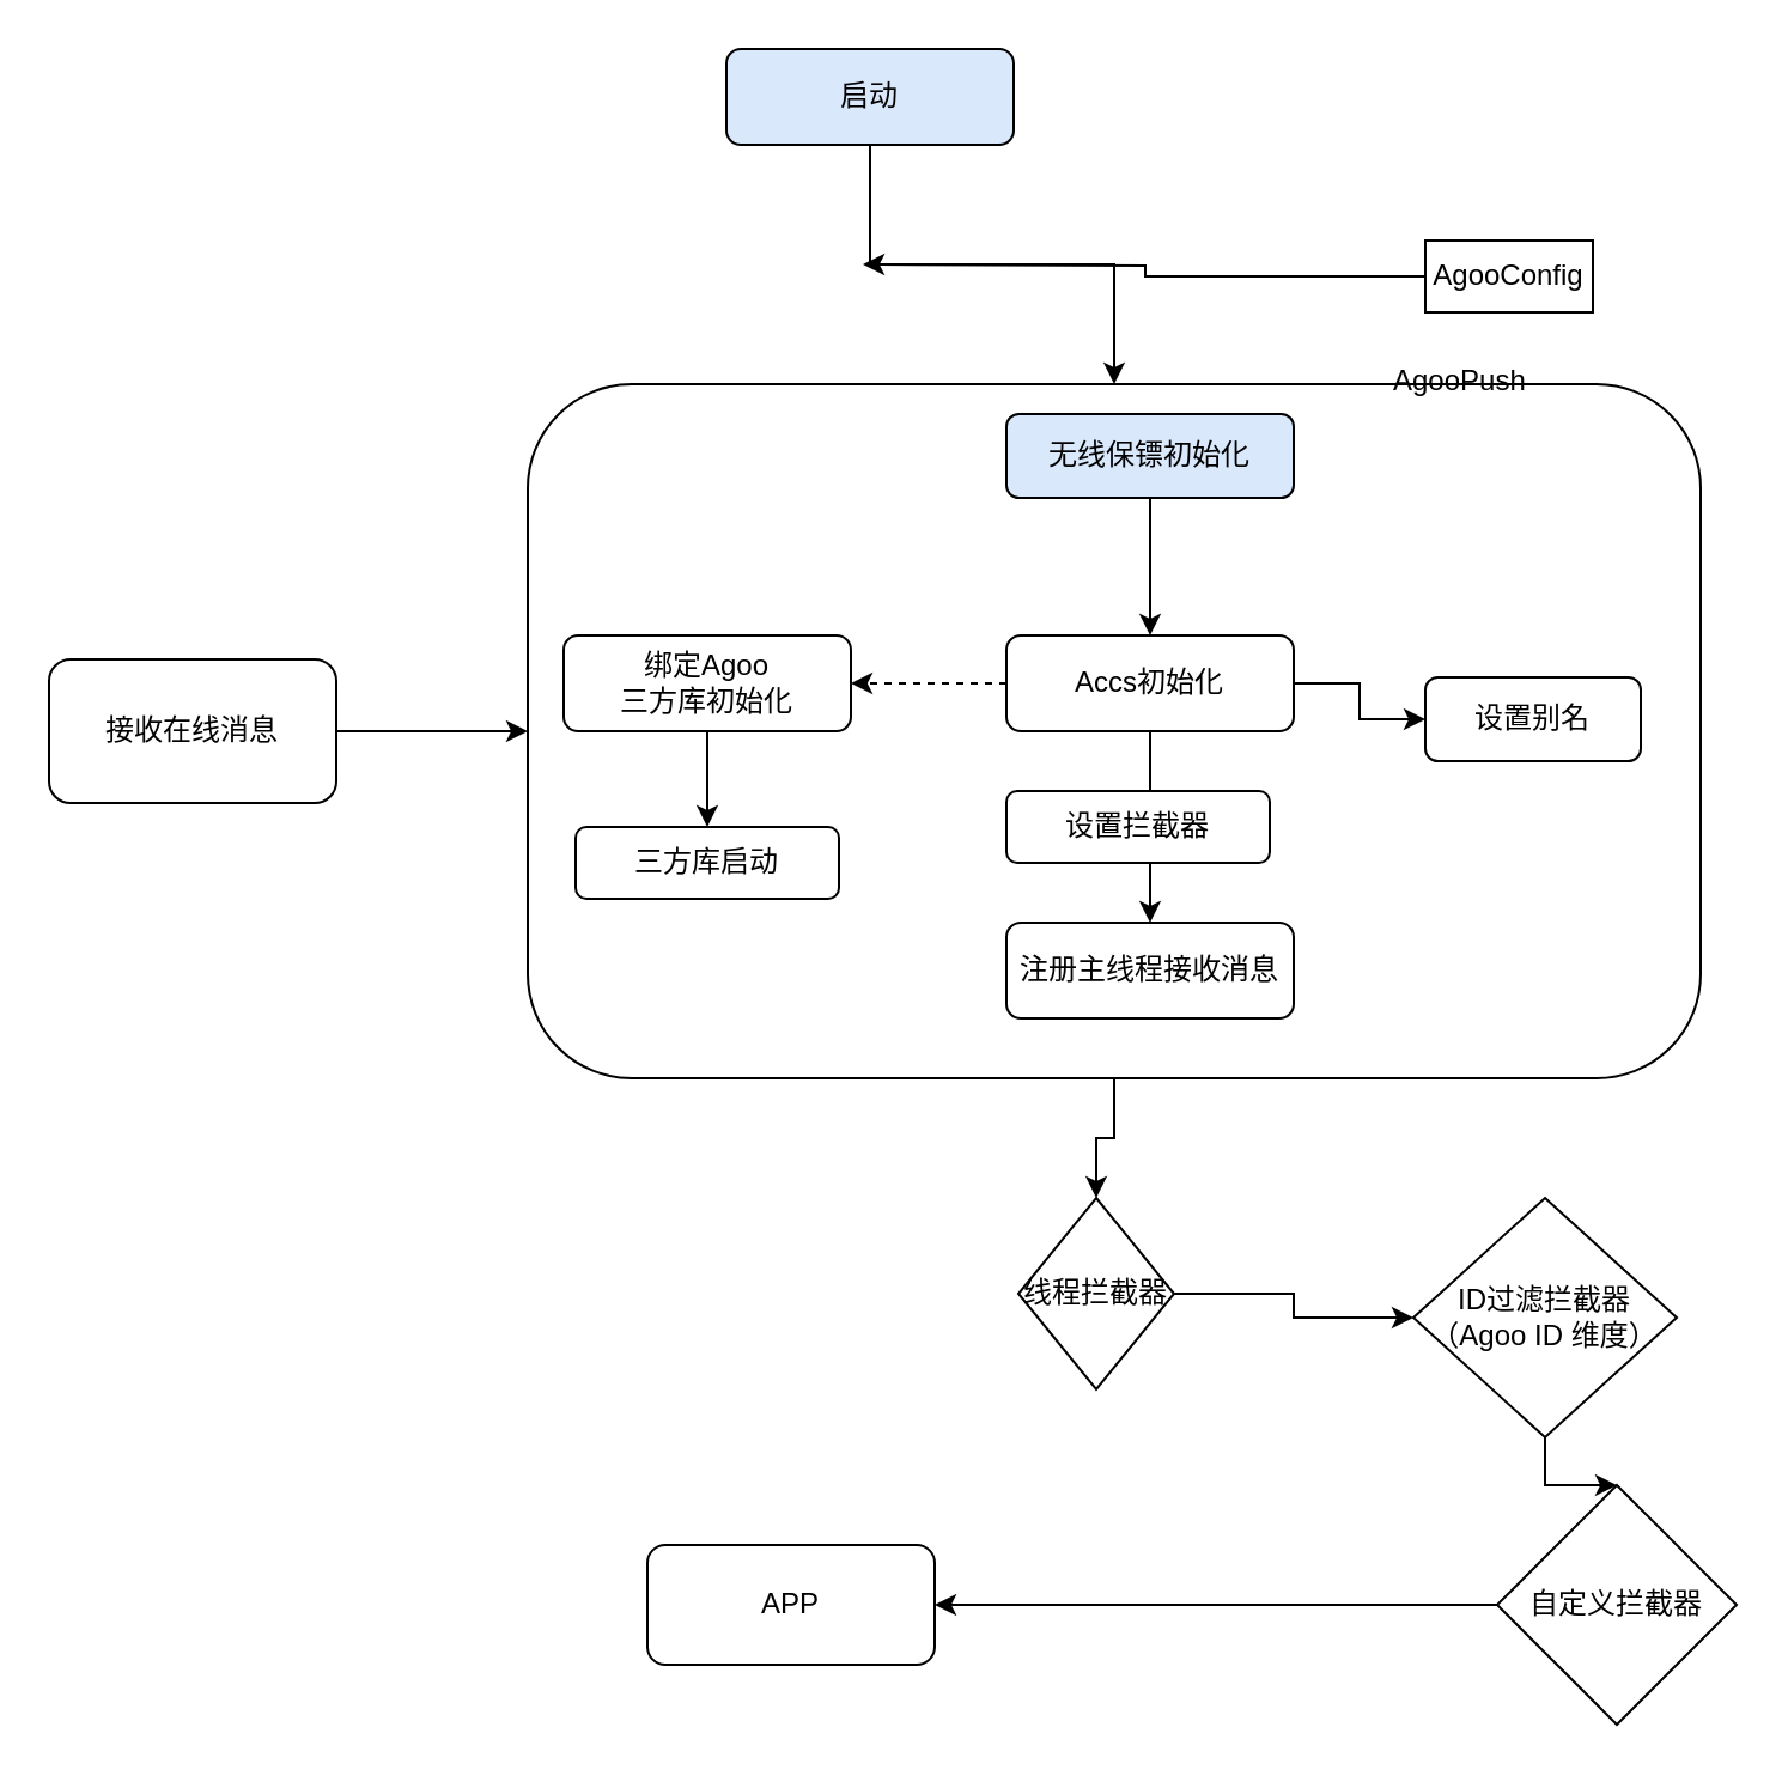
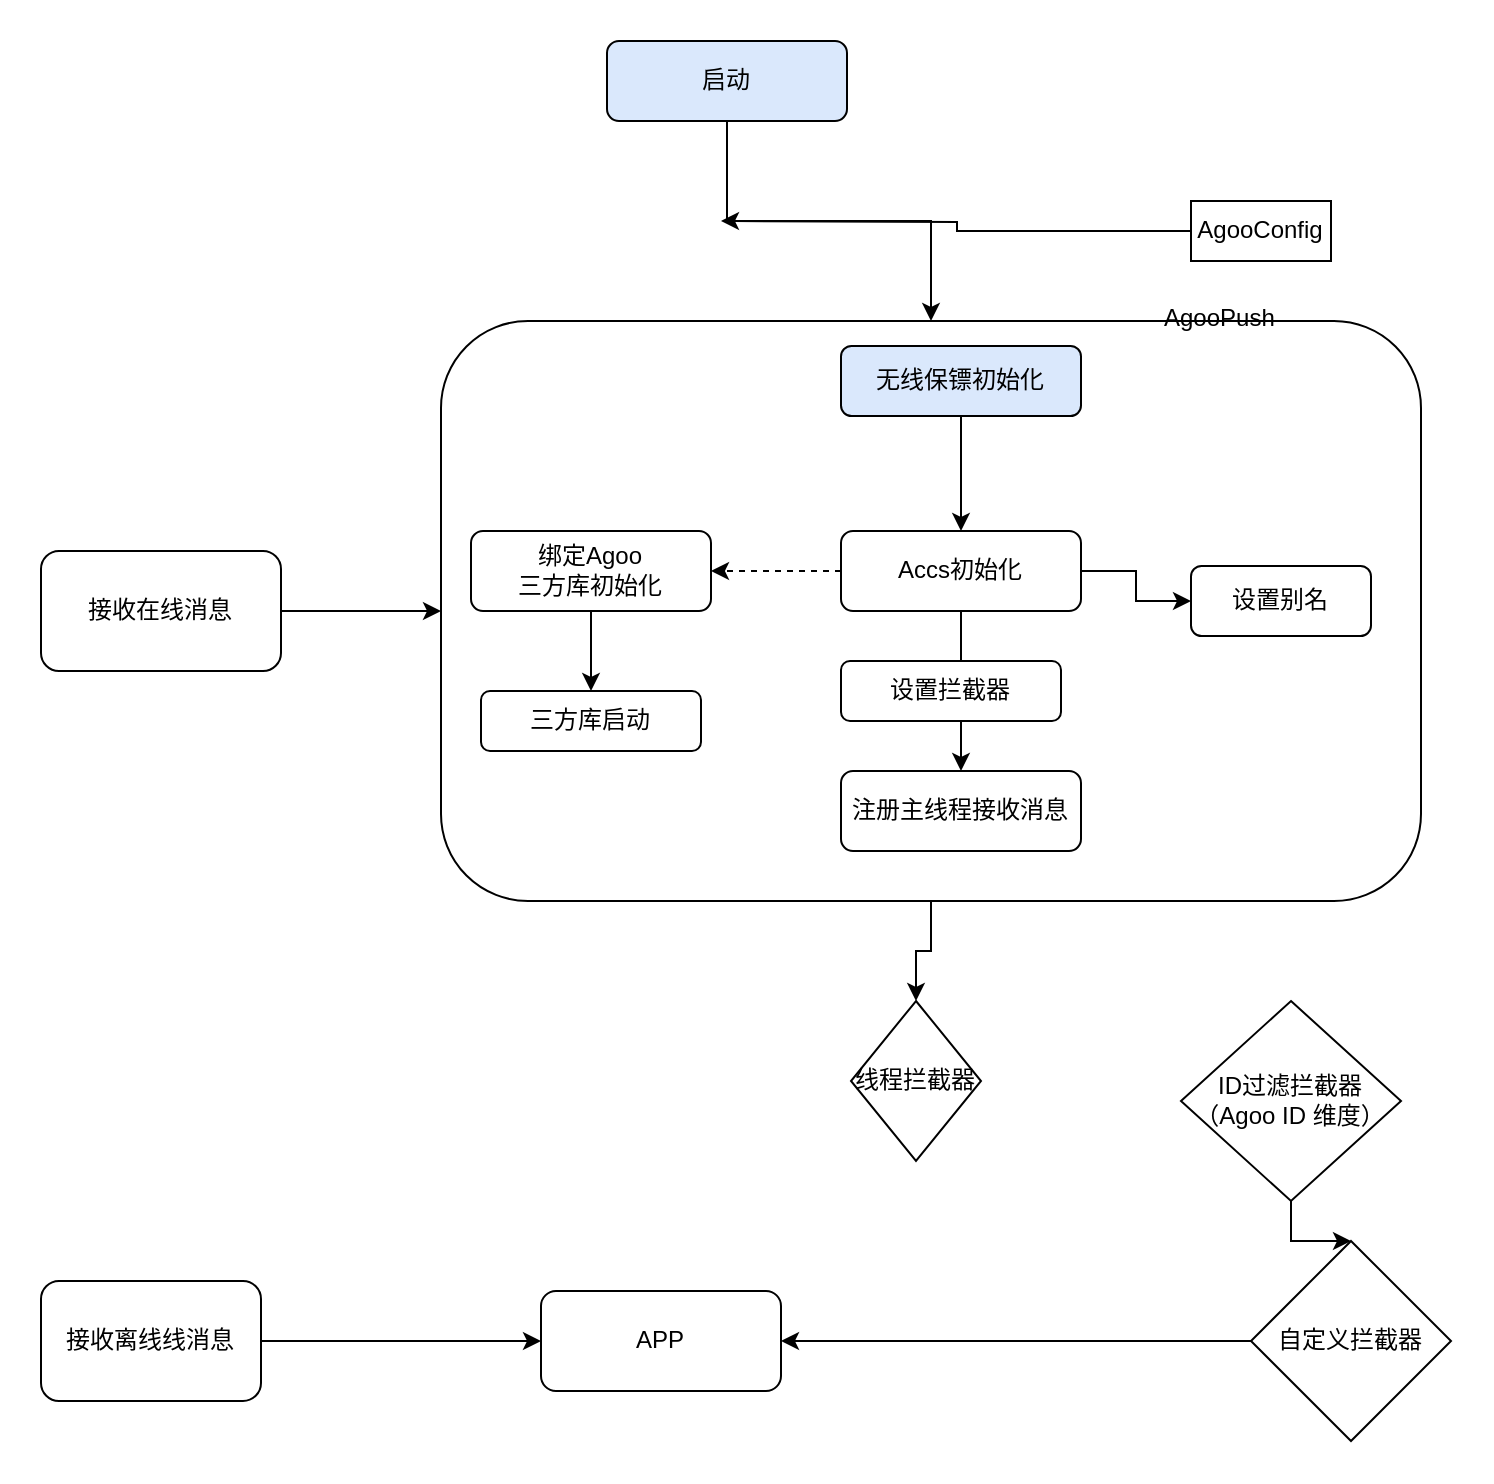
  <mxCell id="0" />
  <mxCell id="1" parent="0" />
  <mxCell id="2" style="edgeStyle=orthogonalEdgeStyle;rounded=0;orthogonalLoop=1;jettySize=auto;html=1;entryX=0.5;entryY=0;entryDx=0;entryDy=0;" edge="1" parent="1" source="3" target="9"><mxGeometry relative="1" as="geometry" /></mxCell>
  <mxCell id="3" value="启动" style="rounded=1;whiteSpace=wrap;html=1;fillColor=#dae8fc;" vertex="1" parent="1"><mxGeometry x="303" y="20" width="120" height="40" as="geometry" /></mxCell>
  <mxCell id="4" style="edgeStyle=orthogonalEdgeStyle;rounded=0;orthogonalLoop=1;jettySize=auto;html=1;entryX=0;entryY=0.5;entryDx=0;entryDy=0;" edge="1" parent="1" source="5" target="9"><mxGeometry relative="1" as="geometry" /></mxCell>
  <mxCell id="5" value="接收在线消息" style="rounded=1;whiteSpace=wrap;html=1;" vertex="1" parent="1"><mxGeometry x="20" y="275" width="120" height="60" as="geometry" /></mxCell>
+ <mxCell id="6" style="edgeStyle=orthogonalEdgeStyle;rounded=0;orthogonalLoop=1;jettySize=auto;html=1;entryX=0;entryY=0.5;entryDx=0;entryDy=0;" edge="1" parent="1" source="7" target="13"><mxGeometry relative="1" as="geometry"><mxPoint x="155" y="410" as="targetPoint" /></mxGeometry></mxCell>
+ <mxCell id="7" value="&lt;span style=&quot;white-space: normal&quot;&gt;接收离线线消息&lt;/span&gt;" style="rounded=1;whiteSpace=wrap;html=1;fillColor=none;" vertex="1" parent="1"><mxGeometry x="20" y="640" width="110" height="60" as="geometry" /></mxCell>
  <mxCell id="8" style="edgeStyle=orthogonalEdgeStyle;rounded=0;orthogonalLoop=1;jettySize=auto;html=1;entryX=0.5;entryY=0;entryDx=0;entryDy=0;" edge="1" parent="1" source="9" target="15"><mxGeometry relative="1" as="geometry" /></mxCell>
  <mxCell id="9" value="" style="rounded=1;whiteSpace=wrap;html=1;fillColor=none;" vertex="1" parent="1"><mxGeometry x="220" y="160" width="490" height="290" as="geometry" /></mxCell>
  <mxCell id="10" style="edgeStyle=orthogonalEdgeStyle;rounded=0;orthogonalLoop=1;jettySize=auto;html=1;" edge="1" parent="1" source="11"><mxGeometry relative="1" as="geometry"><mxPoint x="360" y="110" as="targetPoint" /></mxGeometry></mxCell>
  <mxCell id="11" value="AgooConfig" style="rounded=0;whiteSpace=wrap;html=1;glass=0;fillColor=none;" vertex="1" parent="1"><mxGeometry x="595" y="100" width="70" height="30" as="geometry" /></mxCell>
  <mxCell id="12" style="edgeStyle=orthogonalEdgeStyle;rounded=0;orthogonalLoop=1;jettySize=auto;html=1;entryX=1;entryY=0.5;entryDx=0;entryDy=0;exitX=0;exitY=0.5;exitDx=0;exitDy=0;" edge="1" parent="1" source="18" target="13"><mxGeometry relative="1" as="geometry"><mxPoint x="630" y="550" as="sourcePoint" /></mxGeometry></mxCell>
  <mxCell id="13" value="APP" style="rounded=1;whiteSpace=wrap;html=1;glass=0;fillColor=none;" vertex="1" parent="1"><mxGeometry x="270" y="645" width="120" height="50" as="geometry" /></mxCell>
- <mxCell id="14" style="edgeStyle=orthogonalEdgeStyle;rounded=0;orthogonalLoop=1;jettySize=auto;html=1;entryX=0;entryY=0.5;entryDx=0;entryDy=0;" edge="1" parent="1" source="15" target="17"><mxGeometry relative="1" as="geometry" /></mxCell>
  <mxCell id="15" value="线程拦截器" style="rhombus;whiteSpace=wrap;html=1;" vertex="1" parent="1"><mxGeometry x="425" y="500" width="65" height="80" as="geometry" /></mxCell>
  <mxCell id="16" style="edgeStyle=orthogonalEdgeStyle;rounded=0;orthogonalLoop=1;jettySize=auto;html=1;entryX=0.5;entryY=0;entryDx=0;entryDy=0;" edge="1" parent="1" source="17" target="18"><mxGeometry relative="1" as="geometry" /></mxCell>
  <mxCell id="17" value="ID过滤拦截器&lt;br&gt;（Agoo ID 维度）" style="rhombus;whiteSpace=wrap;html=1;" vertex="1" parent="1"><mxGeometry x="590" y="500" width="110" height="100" as="geometry" /></mxCell>
  <mxCell id="18" value="自定义拦截器" style="rhombus;whiteSpace=wrap;html=1;" vertex="1" parent="1"><mxGeometry x="625" y="620" width="100" height="100" as="geometry" /></mxCell>
  <mxCell id="19" value="AgooPush" style="text;html=1;" vertex="1" parent="1"><mxGeometry x="580" y="145" width="80" height="30" as="geometry" /></mxCell>
  <mxCell id="20" style="edgeStyle=orthogonalEdgeStyle;rounded=0;orthogonalLoop=1;jettySize=auto;html=1;entryX=0.5;entryY=0;entryDx=0;entryDy=0;" edge="1" parent="1" source="21" target="25"><mxGeometry relative="1" as="geometry" /></mxCell>
  <mxCell id="21" value="无线保镖初始化" style="rounded=1;whiteSpace=wrap;html=1;fillColor=#dae8fc;" vertex="1" parent="1"><mxGeometry x="420" y="172.5" width="120" height="35" as="geometry" /></mxCell>
  <mxCell id="22" style="edgeStyle=orthogonalEdgeStyle;rounded=0;orthogonalLoop=1;jettySize=auto;html=1;entryX=0;entryY=0.5;entryDx=0;entryDy=0;" edge="1" parent="1" source="25" target="30"><mxGeometry relative="1" as="geometry" /></mxCell>
  <mxCell id="23" value="" style="edgeStyle=orthogonalEdgeStyle;rounded=0;orthogonalLoop=1;jettySize=auto;html=1;dashed=1;" edge="1" parent="1" source="25" target="28"><mxGeometry relative="1" as="geometry" /></mxCell>
  <mxCell id="24" value="" style="edgeStyle=orthogonalEdgeStyle;rounded=0;orthogonalLoop=1;jettySize=auto;html=1;" edge="1" parent="1" source="25" target="26"><mxGeometry relative="1" as="geometry" /></mxCell>
  <mxCell id="25" value="Accs初始化" style="rounded=1;whiteSpace=wrap;html=1;" vertex="1" parent="1"><mxGeometry x="420" y="265" width="120" height="40" as="geometry" /></mxCell>
  <mxCell id="26" value="注册主线程接收消息" style="rounded=1;whiteSpace=wrap;html=1;" vertex="1" parent="1"><mxGeometry x="420" y="385" width="120" height="40" as="geometry" /></mxCell>
  <mxCell id="27" value="" style="edgeStyle=orthogonalEdgeStyle;rounded=0;orthogonalLoop=1;jettySize=auto;html=1;" edge="1" parent="1" source="28" target="29"><mxGeometry relative="1" as="geometry" /></mxCell>
  <mxCell id="28" value="绑定Agoo&lt;br&gt;三方库初始化" style="rounded=1;whiteSpace=wrap;html=1;" vertex="1" parent="1"><mxGeometry x="235" y="265" width="120" height="40" as="geometry" /></mxCell>
  <mxCell id="29" value="三方库启动" style="rounded=1;whiteSpace=wrap;html=1;" vertex="1" parent="1"><mxGeometry x="240" y="345" width="110" height="30" as="geometry" /></mxCell>
  <mxCell id="30" value="设置别名" style="rounded=1;whiteSpace=wrap;html=1;" vertex="1" parent="1"><mxGeometry x="595" y="282.5" width="90" height="35" as="geometry" /></mxCell>
  <mxCell id="31" value="设置拦截器" style="rounded=1;whiteSpace=wrap;html=1;" vertex="1" parent="1"><mxGeometry x="420" y="330" width="110" height="30" as="geometry" /></mxCell>
